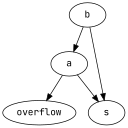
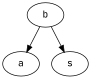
  strict digraph {
    fontname="JetBrains Mono"
    node [complexity=16 fontname="JetBrains Mono" importance=0.826086898101 rank=0.0516304311313]
    edge [fontname="JetBrains Mono"]
-   overflow [complexity=0 importance=0.391304322751 rank=0.0]
    a
    s [complexity=9 importance=0.652173796203 rank=0.0724637551337]
    b
-   a -> overflow
-   a -> s
    b -> a
    b -> s
  }
